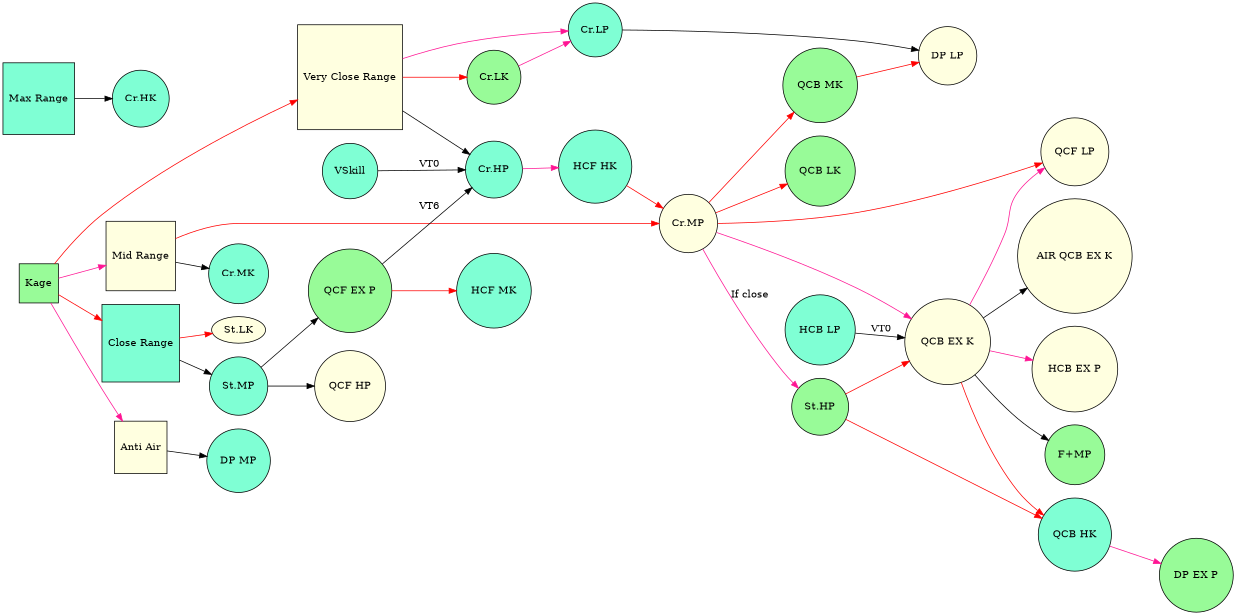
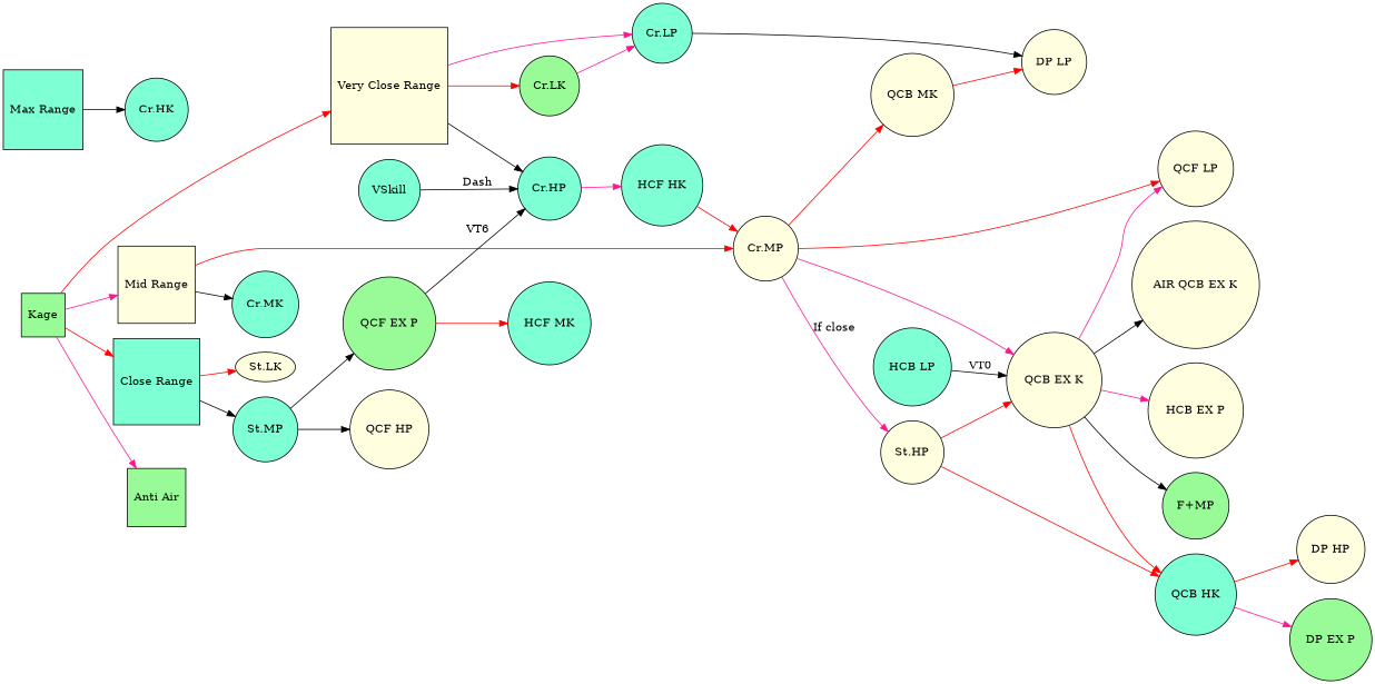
  digraph {
    rankdir=LR
    node [fillcolor=aquamarine shape=circle style=filled]
    edge [color=red]
    Kage [fillcolor=palegreen shape=square]
    "Very Close Range" [fillcolor=lightyellow shape=square]
    "Close Range" [shape=square]
    "Mid Range" [fillcolor=lightyellow shape=square]
-   "Anti Air" [fillcolor=lightyellow shape=square]
+   "Anti Air" [fillcolor=palegreen shape=square]
    "Cr.LP"
    "Cr.HP"
    "Cr.LK" [fillcolor=palegreen]
    "St.MP"
    "St.LK" [fillcolor=lightyellow shape=""]
    "Cr.MP" [fillcolor=lightyellow]
    "Cr.MK"
    "Max Range" [shape=square]
    "Cr.HK"
-   "DP MP"
    "DP LP" [fillcolor=lightyellow]
    "HCF HK"
    "QCF HP" [fillcolor=lightyellow]
    "QCF EX P" [fillcolor=palegreen]
-   "St.HP" [fillcolor=palegreen]
+   "St.HP" [fillcolor=lightyellow]
    "QCB EX K" [fillcolor=lightyellow]
    "QCF LP" [fillcolor=lightyellow]
-   "QCB LK" [fillcolor=palegreen]
-   "QCB MK" [fillcolor=palegreen]
+   "QCB MK" [fillcolor=lightyellow]
    VSkill
    "HCF MK"
    "QCB HK"
+   "DP HP" [fillcolor=lightyellow]
    "DP EX P" [fillcolor=palegreen]
    "F+MP" [fillcolor=palegreen]
    "AIR QCB EX K" [fillcolor=lightyellow]
    "HCB EX P" [fillcolor=lightyellow]
    "HCB LP"
    Kage -> "Very Close Range"
    Kage -> "Close Range"
    Kage -> "Mid Range" [color=deeppink]
    Kage -> "Anti Air" [color=deeppink]
    "Very Close Range" -> "Cr.LP" [color=deeppink]
    "Very Close Range" -> "Cr.HP" [color=black]
    "Very Close Range" -> "Cr.LK"
    "Close Range" -> "St.MP" [color=black]
    "Close Range" -> "St.LK"
    "Mid Range" -> "Cr.MP"
    "Mid Range" -> "Cr.MK" [color=black]
-   "Anti Air" -> "DP MP" [color=black]
    "Cr.LP" -> "DP LP" [color=black]
    "Cr.HP" -> "HCF HK" [color=deeppink]
    "Cr.LK" -> "Cr.LP" [color=deeppink]
    "St.MP" -> "QCF HP" [color=black]
    "St.MP" -> "QCF EX P" [color=black]
    "Cr.MP" -> "St.HP" [color=deeppink label="If close"]
    "Cr.MP" -> "QCB EX K" [color=deeppink]
    "Cr.MP" -> "QCF LP"
-   "Cr.MP" -> "QCB LK"
    "Cr.MP" -> "QCB MK"
    "Max Range" -> "Cr.HK" [color=black]
    "HCF HK" -> "Cr.MP"
    "QCF EX P" -> "Cr.HP" [color=black label=VT6]
    "QCF EX P" -> "HCF MK"
    "St.HP" -> "QCB EX K"
    "St.HP" -> "QCB HK"
    "QCB EX K" -> "QCF LP" [color=deeppink]
    "QCB EX K" -> "QCB HK"
    "QCB EX K" -> "F+MP" [color=black]
    "QCB EX K" -> "AIR QCB EX K" [color=black]
    "QCB EX K" -> "HCB EX P" [color=deeppink]
    "QCB MK" -> "DP LP"
-   VSkill -> "Cr.HP" [color=black label=VT0]
+   VSkill -> "Cr.HP" [color=black label=Dash]
+   "QCB HK" -> "DP HP"
    "QCB HK" -> "DP EX P" [color=deeppink]
    "HCB LP" -> "QCB EX K" [color=black label=VT0]
  }
